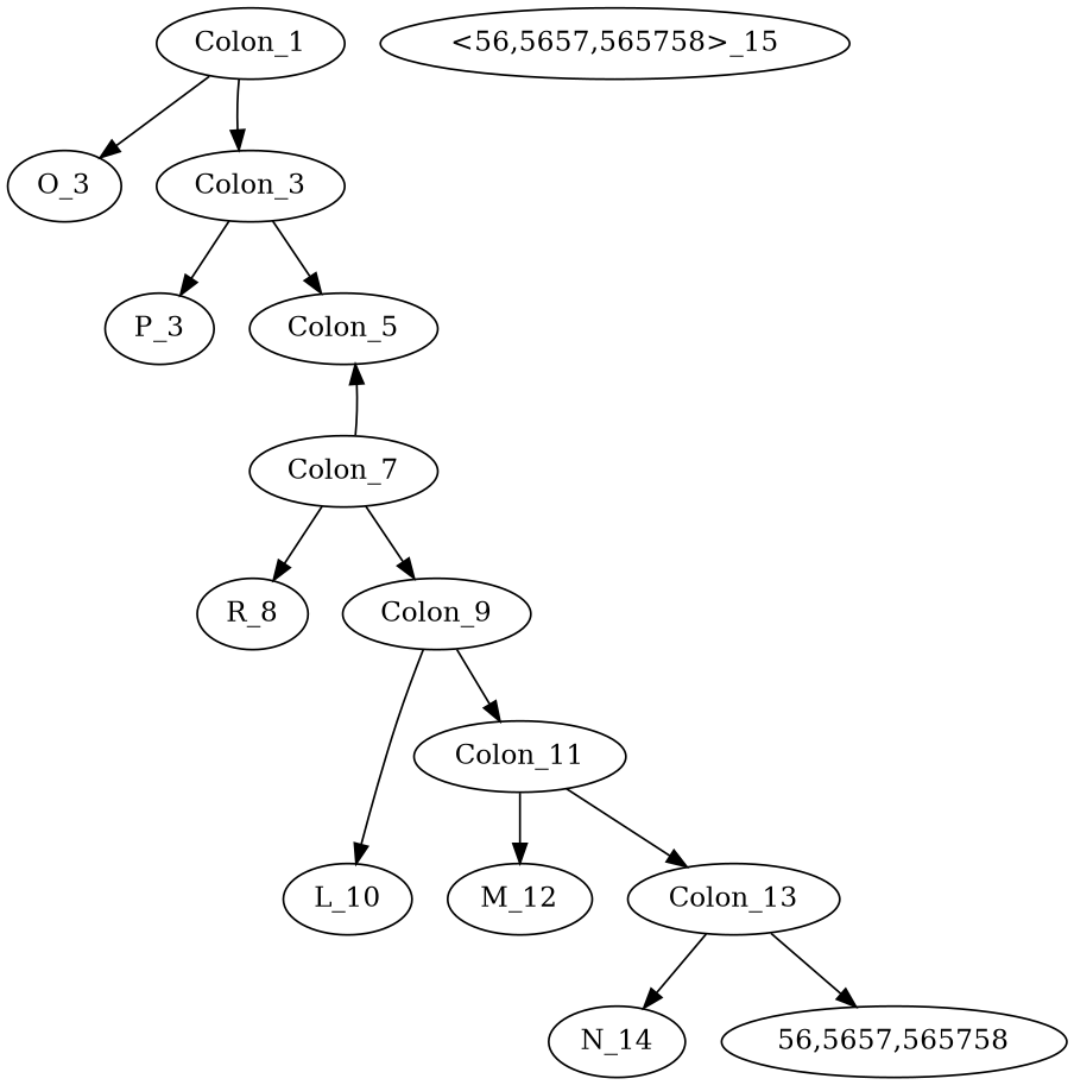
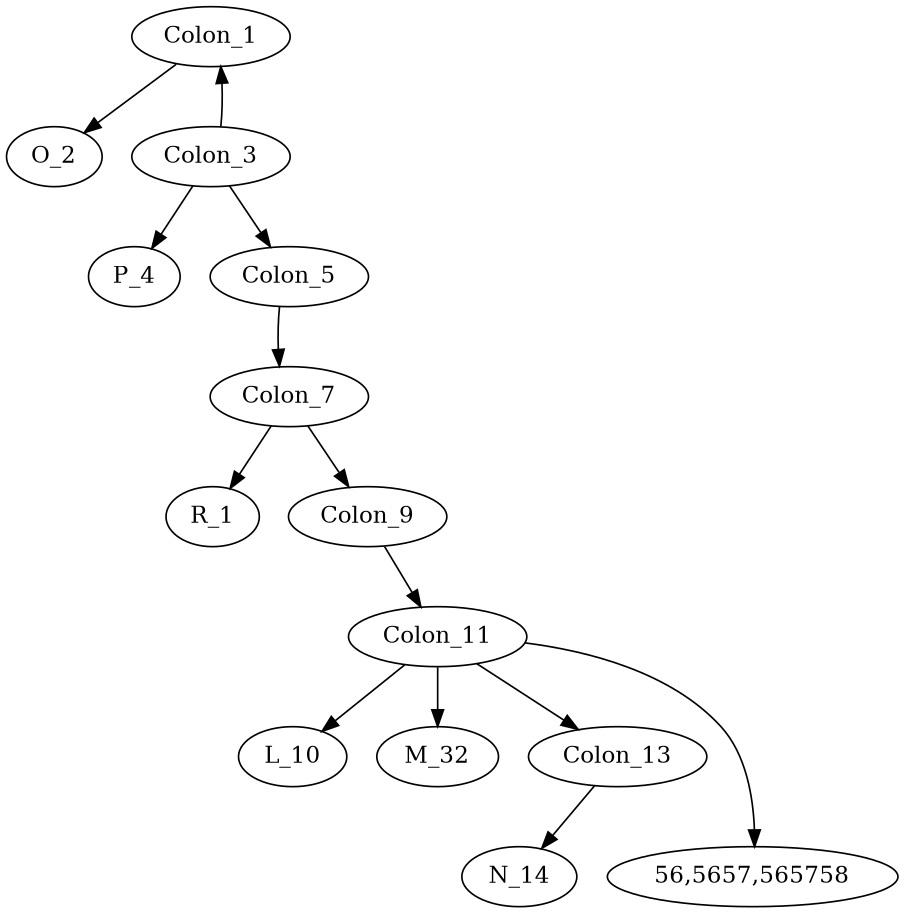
  digraph {
    n1 [label=Colon_1]
-   n2 [label=O_3]
+   n2 [label=O_2]
    n3 [label=Colon_3]
-   n4 [label=P_3]
+   n4 [label=P_4]
    n5 [label=Colon_5]
    n6 [label=Colon_7]
-   n7 [label=R_8]
+   n7 [label=R_1]
    n8 [label=Colon_9]
    n9 [label=L_10]
    n10 [label=Colon_11]
-   n11 [label=M_12]
+   n11 [label=M_32]
    n12 [label=Colon_13]
    n13 [label=N_14]
    "56,5657,565758"
-   n15 [label="<56,5657,565758>_15"]
    n1 -> n2
-   n1 -> n3
+   n3 -> n1
    n3 -> n4
    n3 -> n5
-   n6 -> n5
+   n5 -> n6
    n6 -> n7
    n6 -> n8
-   n8 -> n9
+   n10 -> n9
    n8 -> n10
    n10 -> n11
    n10 -> n12
    n12 -> n13
-   n12 -> "56,5657,565758"
+   n10 -> "56,5657,565758"
  }
